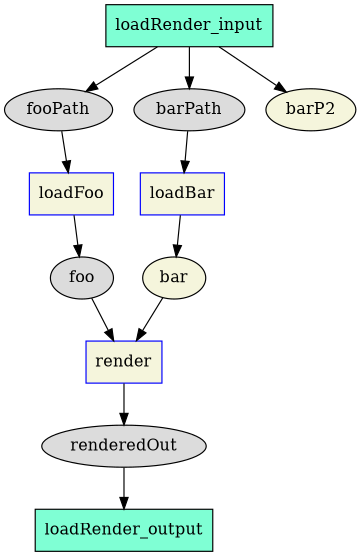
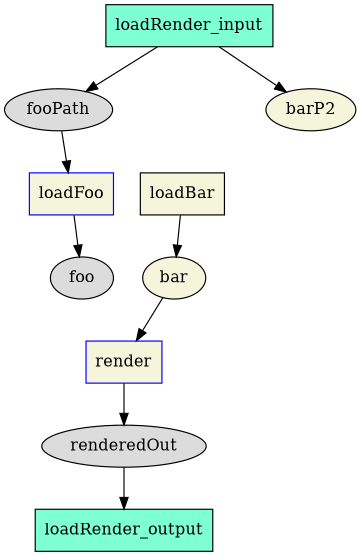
  digraph {
    node [fillcolor=beige style=filled]
    loadRender_input [fillcolor=aquamarine shape=box]
    fooPath [fillcolor=gainsboro]
-   barPath [fillcolor=gainsboro]
    barP2
    loadFoo [color=blue shape=box]
-   loadBar [color=blue shape=box]
+   loadBar [color=black shape=box]
    foo [fillcolor=gainsboro]
    bar
    render [color=blue shape=box]
    renderedOut [fillcolor=gainsboro]
    loadRender_output [fillcolor=aquamarine shape=box]
    loadRender_input -> fooPath
-   loadRender_input -> barPath
    loadRender_input -> barP2
    fooPath -> loadFoo
-   barPath -> loadBar
    loadFoo -> foo
    loadBar -> bar
-   foo -> render
    bar -> render
    render -> renderedOut
    renderedOut -> loadRender_output
  }
